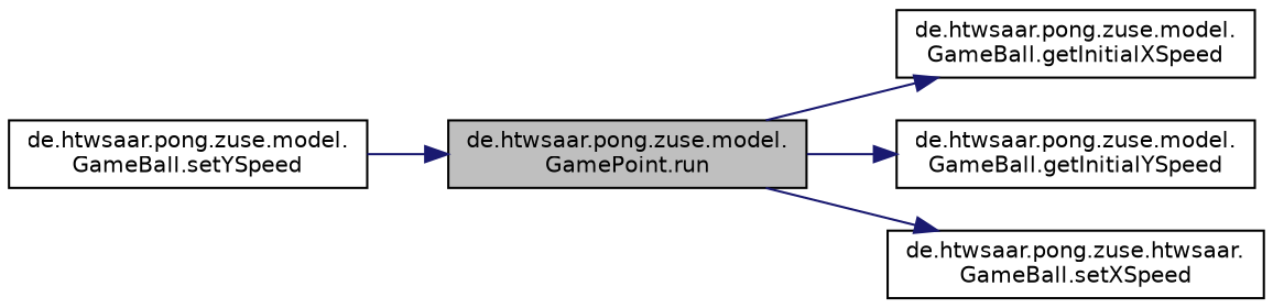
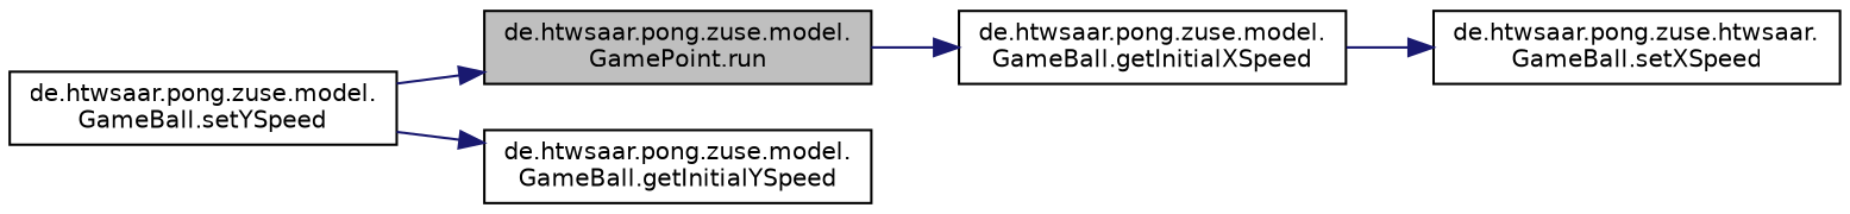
  digraph {
    rankdir=LR
    node [color=black fillcolor=white fontname=Helvetica fontsize=10 shape=record style=filled]
    edge [color=midnightblue fontname=Helvetica fontsize=10 labelfontname=Helvetica labelfontsize=10 style=solid]
    n1 [fillcolor=grey75 fontcolor=black height=0.2 label="de.htwsaar.pong.zuse.model.\lGamePoint.run" width=0.4]
    n2 [height=0.2 label="de.htwsaar.pong.zuse.model.\lGameBall.getInitialXSpeed" width=0.4]
    n3 [height=0.2 label="de.htwsaar.pong.zuse.model.\lGameBall.getInitialYSpeed" width=0.4]
    n4 [height=0.2 label="de.htwsaar.pong.zuse.htwsaar.\lGameBall.setXSpeed" width=0.4]
    n5 [height=0.2 label="de.htwsaar.pong.zuse.model.\lGameBall.setYSpeed" width=0.4]
    n1 -> n2
-   n1 -> n3
-   n1 -> n4
+   n5 -> n3
+   n2 -> n4
    n5 -> n1
  }
